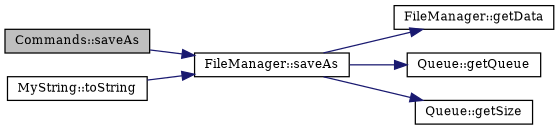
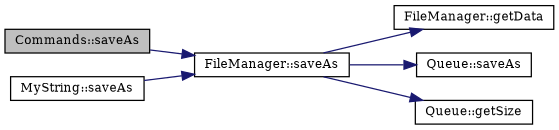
  digraph {
    fontname="DejaVu Serif"
    rankdir=LR
    node [color=black fillcolor=white fontname="DejaVu Serif" fontsize=10 shape=record style=filled]
    edge [color=midnightblue fontname="DejaVu Serif" fontsize=10 labelfontname=Helvetica labelfontsize=10 style=solid]
    n1 [fillcolor=grey75 fontcolor=black height=0.2 label="Commands::saveAs" width=0.4]
    n2 [height=0.2 label="FileManager::saveAs" width=0.4]
    n3 [height=0.2 label="FileManager::getData" width=0.4]
-   n4 [height=0.2 label="Queue::getQueue" width=0.4]
+   n4 [height=0.2 label="Queue::saveAs" width=0.4]
    n5 [height=0.2 label="Queue::getSize" width=0.4]
-   n6 [height=0.2 label="MyString::toString" width=0.4]
+   n6 [height=0.2 label="MyString::saveAs" width=0.4]
    n1 -> n2
    n2 -> n3
    n2 -> n4
    n2 -> n5
    n6 -> n2
  }
